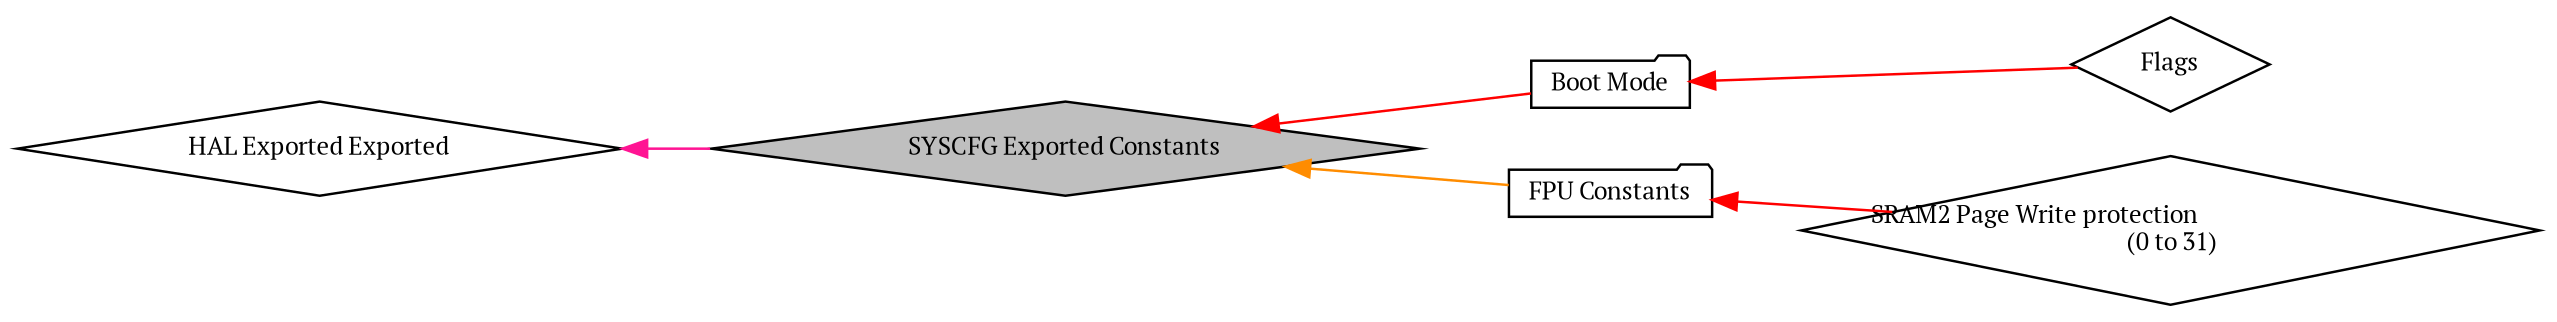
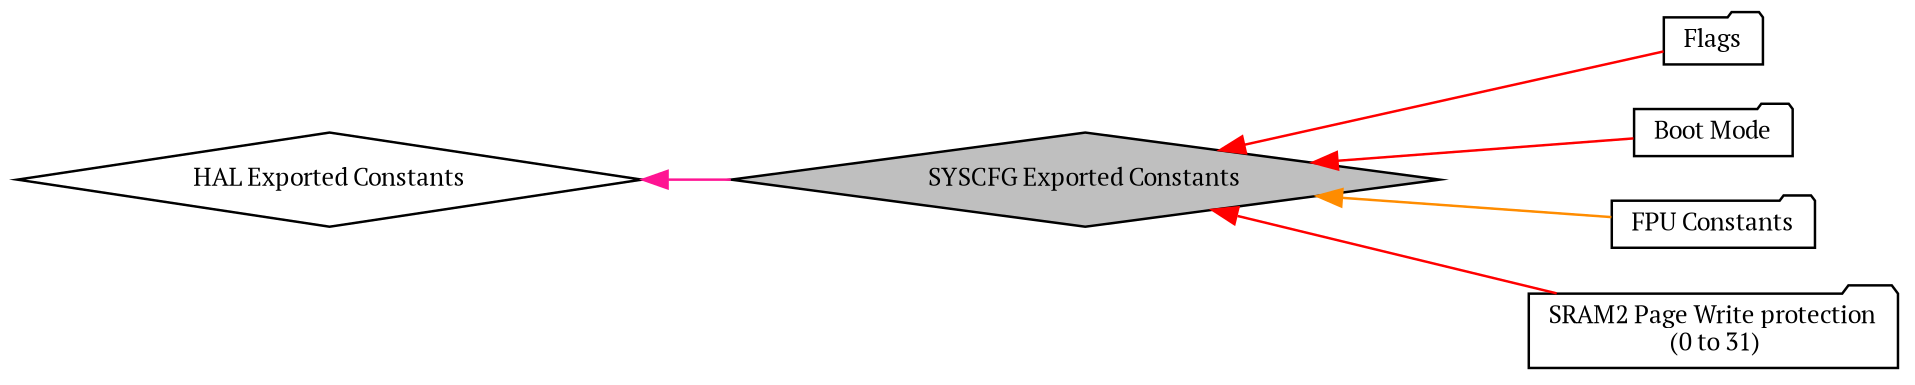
  digraph {
    fontname="PT Serif"
    rankdir=LR
    node [color=black fillcolor=white fontname="PT Serif" fontsize=10 shape=diamond style=filled]
    edge [color=red dir=back fontname="PT Serif" fontsize=10 labelfontname=Helvetica labelfontsize=10 shape=plaintext style=solid]
-   n1 [height=0.2 label=Flags width=0.4]
-   n2 [height=0.2 label="HAL Exported Exported" width=0.4]
+   n1 [height=0.2 label=Flags shape=folder width=0.4]
+   n2 [height=0.2 label="HAL Exported Constants" width=0.4]
    n3 [fillcolor=grey75 fontcolor=black height=0.2 label="SYSCFG Exported Constants" width=0.4]
    n4 [height=0.2 label="Boot Mode" shape=folder width=0.4]
    n5 [height=0.2 label="FPU Constants" shape=folder width=0.4]
-   n6 [height=0.2 label="SRAM2 Page Write protection\l (0 to 31)" width=0.4]
+   n6 [height=0.2 label="SRAM2 Page Write protection\l (0 to 31)" shape=folder width=0.4]
    n2 -> n3 [color=deeppink]
-   n4 -> n1
+   n3 -> n1
    n3 -> n4
    n3 -> n5 [color=darkorange]
-   n5 -> n6
+   n3 -> n6
  }
